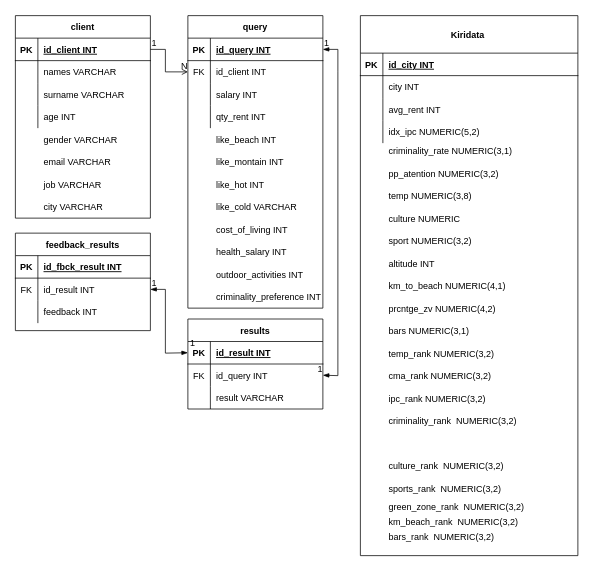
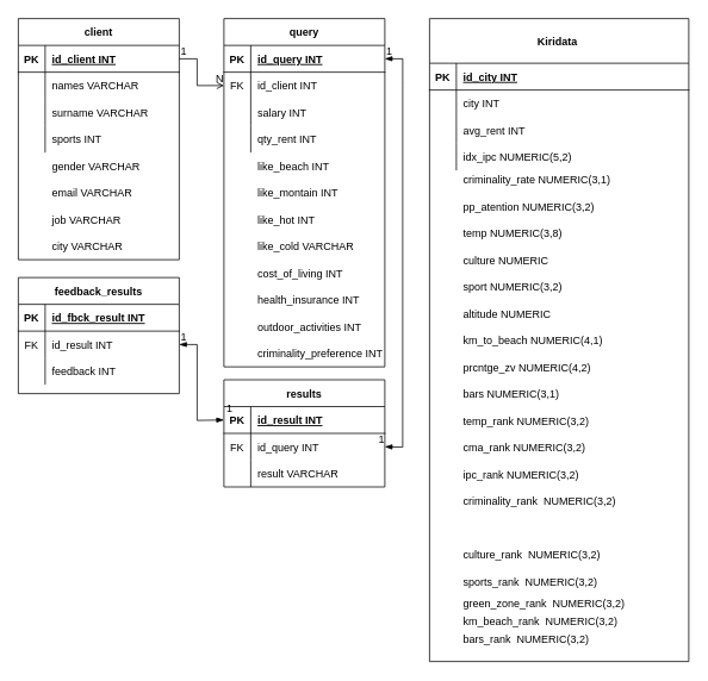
  <mxCell id="0" />
  <mxCell id="1" parent="0" />
  <mxCell id="2" value="client" style="shape=table;startSize=30;container=1;collapsible=1;childLayout=tableLayout;fixedRows=1;rowLines=0;fontStyle=1;align=center;resizeLast=1;" parent="1" vertex="1"><mxGeometry x="20" y="20" width="180" height="270" as="geometry" /></mxCell>
  <mxCell id="3" value="" style="shape=partialRectangle;collapsible=0;dropTarget=0;pointerEvents=0;fillColor=none;top=0;left=0;bottom=1;right=0;points=[[0,0.5],[1,0.5]];portConstraint=eastwest;" parent="2" vertex="1"><mxGeometry y="30" width="180" height="30" as="geometry" /></mxCell>
  <mxCell id="4" value="PK" style="shape=partialRectangle;connectable=0;fillColor=none;top=0;left=0;bottom=0;right=0;fontStyle=1;overflow=hidden;" parent="3" vertex="1"><mxGeometry width="30" height="30" as="geometry" /></mxCell>
  <mxCell id="5" value="id_client INT" style="shape=partialRectangle;connectable=0;fillColor=none;top=0;left=0;bottom=0;right=0;align=left;spacingLeft=6;fontStyle=5;overflow=hidden;" parent="3" vertex="1"><mxGeometry x="30" width="150" height="30" as="geometry" /></mxCell>
  <mxCell id="6" value="" style="shape=partialRectangle;collapsible=0;dropTarget=0;pointerEvents=0;fillColor=none;top=0;left=0;bottom=0;right=0;points=[[0,0.5],[1,0.5]];portConstraint=eastwest;" parent="2" vertex="1"><mxGeometry y="60" width="180" height="30" as="geometry" /></mxCell>
  <mxCell id="7" value="" style="shape=partialRectangle;connectable=0;fillColor=none;top=0;left=0;bottom=0;right=0;editable=1;overflow=hidden;" parent="6" vertex="1"><mxGeometry width="30" height="30" as="geometry" /></mxCell>
  <mxCell id="8" value="names VARCHAR" style="shape=partialRectangle;connectable=0;fillColor=none;top=0;left=0;bottom=0;right=0;align=left;spacingLeft=6;overflow=hidden;" parent="6" vertex="1"><mxGeometry x="30" width="150" height="30" as="geometry" /></mxCell>
  <mxCell id="9" value="" style="shape=partialRectangle;collapsible=0;dropTarget=0;pointerEvents=0;fillColor=none;top=0;left=0;bottom=0;right=0;points=[[0,0.5],[1,0.5]];portConstraint=eastwest;" parent="2" vertex="1"><mxGeometry y="90" width="180" height="30" as="geometry" /></mxCell>
  <mxCell id="10" value="" style="shape=partialRectangle;connectable=0;fillColor=none;top=0;left=0;bottom=0;right=0;editable=1;overflow=hidden;" parent="9" vertex="1"><mxGeometry width="30" height="30" as="geometry" /></mxCell>
  <mxCell id="11" value="surname VARCHAR" style="shape=partialRectangle;connectable=0;fillColor=none;top=0;left=0;bottom=0;right=0;align=left;spacingLeft=6;overflow=hidden;" parent="9" vertex="1"><mxGeometry x="30" width="150" height="30" as="geometry" /></mxCell>
  <mxCell id="12" value="" style="shape=partialRectangle;collapsible=0;dropTarget=0;pointerEvents=0;fillColor=none;top=0;left=0;bottom=0;right=0;points=[[0,0.5],[1,0.5]];portConstraint=eastwest;" parent="2" vertex="1"><mxGeometry y="120" width="180" height="30" as="geometry" /></mxCell>
  <mxCell id="13" value="" style="shape=partialRectangle;connectable=0;fillColor=none;top=0;left=0;bottom=0;right=0;editable=1;overflow=hidden;" parent="12" vertex="1"><mxGeometry width="30" height="30" as="geometry" /></mxCell>
- <mxCell id="14" value="age INT" style="shape=partialRectangle;connectable=0;fillColor=none;top=0;left=0;bottom=0;right=0;align=left;spacingLeft=6;overflow=hidden;" parent="12" vertex="1"><mxGeometry x="30" width="150" height="30" as="geometry" /></mxCell>
+ <mxCell id="14" value="sports INT" style="shape=partialRectangle;connectable=0;fillColor=none;top=0;left=0;bottom=0;right=0;align=left;spacingLeft=6;overflow=hidden;" parent="12" vertex="1"><mxGeometry x="30" width="150" height="30" as="geometry" /></mxCell>
  <mxCell id="15" value="gender VARCHAR" style="shape=partialRectangle;connectable=0;fillColor=none;top=0;left=0;bottom=0;right=0;align=left;spacingLeft=6;overflow=hidden;" parent="1" vertex="1"><mxGeometry x="50" y="170" width="150" height="30" as="geometry" /></mxCell>
  <mxCell id="16" value="email VARCHAR" style="shape=partialRectangle;connectable=0;fillColor=none;top=0;left=0;bottom=0;right=0;align=left;spacingLeft=6;overflow=hidden;" parent="1" vertex="1"><mxGeometry x="50" y="200" width="150" height="30" as="geometry" /></mxCell>
  <mxCell id="17" value="job VARCHAR" style="shape=partialRectangle;connectable=0;fillColor=none;top=0;left=0;bottom=0;right=0;align=left;spacingLeft=6;overflow=hidden;" parent="1" vertex="1"><mxGeometry x="50" y="230" width="150" height="30" as="geometry" /></mxCell>
  <mxCell id="18" value="city VARCHAR" style="shape=partialRectangle;connectable=0;fillColor=none;top=0;left=0;bottom=0;right=0;align=left;spacingLeft=6;overflow=hidden;" parent="1" vertex="1"><mxGeometry x="50" y="260" width="150" height="30" as="geometry" /></mxCell>
  <mxCell id="19" value="query" style="shape=table;startSize=30;container=1;collapsible=1;childLayout=tableLayout;fixedRows=1;rowLines=0;fontStyle=1;align=center;resizeLast=1;" parent="1" vertex="1"><mxGeometry x="250" y="20" width="180" height="390" as="geometry" /></mxCell>
  <mxCell id="20" value="" style="shape=partialRectangle;collapsible=0;dropTarget=0;pointerEvents=0;fillColor=none;top=0;left=0;bottom=1;right=0;points=[[0,0.5],[1,0.5]];portConstraint=eastwest;" parent="19" vertex="1"><mxGeometry y="30" width="180" height="30" as="geometry" /></mxCell>
  <mxCell id="21" value="PK" style="shape=partialRectangle;connectable=0;fillColor=none;top=0;left=0;bottom=0;right=0;fontStyle=1;overflow=hidden;" parent="20" vertex="1"><mxGeometry width="30" height="30" as="geometry" /></mxCell>
  <mxCell id="22" value="id_query INT" style="shape=partialRectangle;connectable=0;fillColor=none;top=0;left=0;bottom=0;right=0;align=left;spacingLeft=6;fontStyle=5;overflow=hidden;" parent="20" vertex="1"><mxGeometry x="30" width="150" height="30" as="geometry" /></mxCell>
  <mxCell id="23" value="" style="shape=partialRectangle;collapsible=0;dropTarget=0;pointerEvents=0;fillColor=none;top=0;left=0;bottom=0;right=0;points=[[0,0.5],[1,0.5]];portConstraint=eastwest;" parent="19" vertex="1"><mxGeometry y="60" width="180" height="30" as="geometry" /></mxCell>
  <mxCell id="24" value="FK" style="shape=partialRectangle;connectable=0;fillColor=none;top=0;left=0;bottom=0;right=0;editable=1;overflow=hidden;" parent="23" vertex="1"><mxGeometry width="30" height="30" as="geometry" /></mxCell>
  <mxCell id="25" value="id_client INT" style="shape=partialRectangle;connectable=0;fillColor=none;top=0;left=0;bottom=0;right=0;align=left;spacingLeft=6;overflow=hidden;" parent="23" vertex="1"><mxGeometry x="30" width="150" height="30" as="geometry" /></mxCell>
  <mxCell id="26" value="" style="shape=partialRectangle;collapsible=0;dropTarget=0;pointerEvents=0;fillColor=none;top=0;left=0;bottom=0;right=0;points=[[0,0.5],[1,0.5]];portConstraint=eastwest;" parent="19" vertex="1"><mxGeometry y="90" width="180" height="30" as="geometry" /></mxCell>
  <mxCell id="27" value="" style="shape=partialRectangle;connectable=0;fillColor=none;top=0;left=0;bottom=0;right=0;editable=1;overflow=hidden;" parent="26" vertex="1"><mxGeometry width="30" height="30" as="geometry" /></mxCell>
  <mxCell id="28" value="salary INT" style="shape=partialRectangle;connectable=0;fillColor=none;top=0;left=0;bottom=0;right=0;align=left;spacingLeft=6;overflow=hidden;" parent="26" vertex="1"><mxGeometry x="30" width="150" height="30" as="geometry" /></mxCell>
  <mxCell id="29" value="" style="shape=partialRectangle;collapsible=0;dropTarget=0;pointerEvents=0;fillColor=none;top=0;left=0;bottom=0;right=0;points=[[0,0.5],[1,0.5]];portConstraint=eastwest;" parent="19" vertex="1"><mxGeometry y="120" width="180" height="30" as="geometry" /></mxCell>
  <mxCell id="30" value="" style="shape=partialRectangle;connectable=0;fillColor=none;top=0;left=0;bottom=0;right=0;editable=1;overflow=hidden;" parent="29" vertex="1"><mxGeometry width="30" height="30" as="geometry" /></mxCell>
  <mxCell id="31" value="qty_rent INT" style="shape=partialRectangle;connectable=0;fillColor=none;top=0;left=0;bottom=0;right=0;align=left;spacingLeft=6;overflow=hidden;" parent="29" vertex="1"><mxGeometry x="30" width="150" height="30" as="geometry" /></mxCell>
  <mxCell id="32" value="like_beach INT" style="shape=partialRectangle;connectable=0;fillColor=none;top=0;left=0;bottom=0;right=0;align=left;spacingLeft=6;overflow=hidden;" parent="1" vertex="1"><mxGeometry x="280" y="170" width="150" height="30" as="geometry" /></mxCell>
  <mxCell id="33" value="like_montain INT" style="shape=partialRectangle;connectable=0;fillColor=none;top=0;left=0;bottom=0;right=0;align=left;spacingLeft=6;overflow=hidden;" parent="1" vertex="1"><mxGeometry x="280" y="200" width="150" height="30" as="geometry" /></mxCell>
  <mxCell id="34" value="like_hot INT" style="shape=partialRectangle;connectable=0;fillColor=none;top=0;left=0;bottom=0;right=0;align=left;spacingLeft=6;overflow=hidden;" parent="1" vertex="1"><mxGeometry x="280" y="230" width="150" height="30" as="geometry" /></mxCell>
  <mxCell id="35" value="like_cold VARCHAR" style="shape=partialRectangle;connectable=0;fillColor=none;top=0;left=0;bottom=0;right=0;align=left;spacingLeft=6;overflow=hidden;" parent="1" vertex="1"><mxGeometry x="280" y="260" width="150" height="30" as="geometry" /></mxCell>
  <mxCell id="36" value="cost_of_living INT" style="shape=partialRectangle;connectable=0;fillColor=none;top=0;left=0;bottom=0;right=0;align=left;spacingLeft=6;overflow=hidden;" parent="1" vertex="1"><mxGeometry x="280" y="290" width="150" height="30" as="geometry" /></mxCell>
- <mxCell id="37" value="health_salary INT" style="shape=partialRectangle;connectable=0;fillColor=none;top=0;left=0;bottom=0;right=0;align=left;spacingLeft=6;overflow=hidden;" parent="1" vertex="1"><mxGeometry x="280" y="320" width="150" height="30" as="geometry" /></mxCell>
+ <mxCell id="37" value="health_insurance INT" style="shape=partialRectangle;connectable=0;fillColor=none;top=0;left=0;bottom=0;right=0;align=left;spacingLeft=6;overflow=hidden;" parent="1" vertex="1"><mxGeometry x="280" y="320" width="150" height="30" as="geometry" /></mxCell>
  <mxCell id="38" value="outdoor_activities INT" style="shape=partialRectangle;connectable=0;fillColor=none;top=0;left=0;bottom=0;right=0;align=left;spacingLeft=6;overflow=hidden;" parent="1" vertex="1"><mxGeometry x="280" y="350" width="150" height="30" as="geometry" /></mxCell>
  <mxCell id="39" value="results" style="shape=table;startSize=30;container=1;collapsible=1;childLayout=tableLayout;fixedRows=1;rowLines=0;fontStyle=1;align=center;resizeLast=1;" parent="1" vertex="1"><mxGeometry x="250" y="424.5" width="180" height="120" as="geometry" /></mxCell>
  <mxCell id="40" value="" style="shape=partialRectangle;collapsible=0;dropTarget=0;pointerEvents=0;fillColor=none;top=0;left=0;bottom=1;right=0;points=[[0,0.5],[1,0.5]];portConstraint=eastwest;" parent="39" vertex="1"><mxGeometry y="30" width="180" height="30" as="geometry" /></mxCell>
  <mxCell id="41" value="PK" style="shape=partialRectangle;connectable=0;fillColor=none;top=0;left=0;bottom=0;right=0;fontStyle=1;overflow=hidden;" parent="40" vertex="1"><mxGeometry width="30" height="30" as="geometry" /></mxCell>
  <mxCell id="42" value="id_result INT" style="shape=partialRectangle;connectable=0;fillColor=none;top=0;left=0;bottom=0;right=0;align=left;spacingLeft=6;fontStyle=5;overflow=hidden;" parent="40" vertex="1"><mxGeometry x="30" width="150" height="30" as="geometry" /></mxCell>
  <mxCell id="43" value="" style="shape=partialRectangle;collapsible=0;dropTarget=0;pointerEvents=0;fillColor=none;top=0;left=0;bottom=0;right=0;points=[[0,0.5],[1,0.5]];portConstraint=eastwest;" parent="39" vertex="1"><mxGeometry y="60" width="180" height="30" as="geometry" /></mxCell>
  <mxCell id="44" value="FK" style="shape=partialRectangle;connectable=0;fillColor=none;top=0;left=0;bottom=0;right=0;editable=1;overflow=hidden;" parent="43" vertex="1"><mxGeometry width="30" height="30" as="geometry" /></mxCell>
  <mxCell id="45" value="id_query INT" style="shape=partialRectangle;connectable=0;fillColor=none;top=0;left=0;bottom=0;right=0;align=left;spacingLeft=6;overflow=hidden;" parent="43" vertex="1"><mxGeometry x="30" width="150" height="30" as="geometry" /></mxCell>
  <mxCell id="46" value="" style="shape=partialRectangle;collapsible=0;dropTarget=0;pointerEvents=0;fillColor=none;top=0;left=0;bottom=0;right=0;points=[[0,0.5],[1,0.5]];portConstraint=eastwest;" parent="39" vertex="1"><mxGeometry y="90" width="180" height="30" as="geometry" /></mxCell>
  <mxCell id="47" value="" style="shape=partialRectangle;connectable=0;fillColor=none;top=0;left=0;bottom=0;right=0;editable=1;overflow=hidden;" parent="46" vertex="1"><mxGeometry width="30" height="30" as="geometry" /></mxCell>
  <mxCell id="48" value="result VARCHAR" style="shape=partialRectangle;connectable=0;fillColor=none;top=0;left=0;bottom=0;right=0;align=left;spacingLeft=6;overflow=hidden;" parent="46" vertex="1"><mxGeometry x="30" width="150" height="30" as="geometry" /></mxCell>
  <mxCell id="49" value="feedback_results" style="shape=table;startSize=30;container=1;collapsible=1;childLayout=tableLayout;fixedRows=1;rowLines=0;fontStyle=1;align=center;resizeLast=1;" parent="1" vertex="1"><mxGeometry x="20" y="310" width="180" height="130" as="geometry" /></mxCell>
  <mxCell id="50" value="" style="shape=partialRectangle;collapsible=0;dropTarget=0;pointerEvents=0;fillColor=none;top=0;left=0;bottom=1;right=0;points=[[0,0.5],[1,0.5]];portConstraint=eastwest;" parent="49" vertex="1"><mxGeometry y="30" width="180" height="30" as="geometry" /></mxCell>
  <mxCell id="51" value="PK" style="shape=partialRectangle;connectable=0;fillColor=none;top=0;left=0;bottom=0;right=0;fontStyle=1;overflow=hidden;" parent="50" vertex="1"><mxGeometry width="30" height="30" as="geometry" /></mxCell>
  <mxCell id="52" value="id_fbck_result INT" style="shape=partialRectangle;connectable=0;fillColor=none;top=0;left=0;bottom=0;right=0;align=left;spacingLeft=6;fontStyle=5;overflow=hidden;" parent="50" vertex="1"><mxGeometry x="30" width="150" height="30" as="geometry" /></mxCell>
  <mxCell id="53" value="" style="shape=partialRectangle;collapsible=0;dropTarget=0;pointerEvents=0;fillColor=none;top=0;left=0;bottom=0;right=0;points=[[0,0.5],[1,0.5]];portConstraint=eastwest;" parent="49" vertex="1"><mxGeometry y="60" width="180" height="30" as="geometry" /></mxCell>
  <mxCell id="54" value="FK" style="shape=partialRectangle;connectable=0;fillColor=none;top=0;left=0;bottom=0;right=0;editable=1;overflow=hidden;" parent="53" vertex="1"><mxGeometry width="30" height="30" as="geometry" /></mxCell>
  <mxCell id="55" value="id_result INT" style="shape=partialRectangle;connectable=0;fillColor=none;top=0;left=0;bottom=0;right=0;align=left;spacingLeft=6;overflow=hidden;" parent="53" vertex="1"><mxGeometry x="30" width="150" height="30" as="geometry" /></mxCell>
  <mxCell id="56" value="" style="shape=partialRectangle;collapsible=0;dropTarget=0;pointerEvents=0;fillColor=none;top=0;left=0;bottom=0;right=0;points=[[0,0.5],[1,0.5]];portConstraint=eastwest;" parent="49" vertex="1"><mxGeometry y="90" width="180" height="30" as="geometry" /></mxCell>
  <mxCell id="57" value="" style="shape=partialRectangle;connectable=0;fillColor=none;top=0;left=0;bottom=0;right=0;editable=1;overflow=hidden;" parent="56" vertex="1"><mxGeometry width="30" height="30" as="geometry" /></mxCell>
  <mxCell id="58" value="feedback INT" style="shape=partialRectangle;connectable=0;fillColor=none;top=0;left=0;bottom=0;right=0;align=left;spacingLeft=6;overflow=hidden;" parent="56" vertex="1"><mxGeometry x="30" width="150" height="30" as="geometry" /></mxCell>
  <mxCell id="59" value="" style="endArrow=open;html=1;rounded=0;exitX=1;exitY=0.5;exitDx=0;exitDy=0;entryX=0;entryY=0.5;entryDx=0;entryDy=0;endFill=0;" parent="1" source="3" target="23" edge="1"><mxGeometry relative="1" as="geometry"><mxPoint x="70" y="350" as="sourcePoint" /><mxPoint x="230" y="350" as="targetPoint" /><Array as="points"><mxPoint x="220" y="65" /><mxPoint x="220" y="95" /></Array></mxGeometry></mxCell>
  <mxCell id="60" value="1" style="resizable=0;html=1;align=left;verticalAlign=bottom;" parent="59" connectable="0" vertex="1"><mxGeometry x="-1" relative="1" as="geometry" /></mxCell>
  <mxCell id="61" value="N" style="resizable=0;html=1;align=right;verticalAlign=bottom;" parent="59" connectable="0" vertex="1"><mxGeometry x="1" relative="1" as="geometry" /></mxCell>
  <mxCell id="62" value="" style="endArrow=blockThin;html=1;rounded=0;exitX=1;exitY=0.5;exitDx=0;exitDy=0;entryX=1;entryY=0.5;entryDx=0;entryDy=0;startArrow=blockThin;startFill=1;endFill=1;" parent="1" source="20" target="43" edge="1"><mxGeometry relative="1" as="geometry"><mxPoint x="820" y="270" as="sourcePoint" /><mxPoint x="980" y="270" as="targetPoint" /><Array as="points"><mxPoint x="450" y="65" /><mxPoint x="450" y="95" /><mxPoint x="450" y="500" /></Array></mxGeometry></mxCell>
  <mxCell id="63" value="1" style="resizable=0;html=1;align=left;verticalAlign=bottom;" parent="62" connectable="0" vertex="1"><mxGeometry x="-1" relative="1" as="geometry" /></mxCell>
  <mxCell id="64" value="1" style="resizable=0;html=1;align=right;verticalAlign=bottom;" parent="62" connectable="0" vertex="1"><mxGeometry x="1" relative="1" as="geometry" /></mxCell>
  <mxCell id="65" value="" style="endArrow=blockThin;html=1;rounded=0;exitX=1;exitY=0.5;exitDx=0;exitDy=0;entryX=0;entryY=0.5;entryDx=0;entryDy=0;startArrow=blockThin;startFill=1;endFill=1;" parent="1" source="53" target="40" edge="1"><mxGeometry relative="1" as="geometry"><mxPoint x="650" y="255" as="sourcePoint" /><mxPoint x="680" y="160" as="targetPoint" /><Array as="points"><mxPoint x="220" y="385" /><mxPoint x="220" y="470" /></Array></mxGeometry></mxCell>
  <mxCell id="66" value="1" style="resizable=0;html=1;align=left;verticalAlign=bottom;" parent="65" connectable="0" vertex="1"><mxGeometry x="-1" relative="1" as="geometry" /></mxCell>
  <mxCell id="67" value="1" style="resizable=0;html=1;align=right;verticalAlign=bottom;" parent="65" connectable="0" vertex="1"><mxGeometry x="1" relative="1" as="geometry"><mxPoint x="10" y="-5" as="offset" /></mxGeometry></mxCell>
  <mxCell id="68" value="Kiridata " style="shape=table;startSize=50;container=1;collapsible=1;childLayout=tableLayout;fixedRows=1;rowLines=0;fontStyle=1;align=center;resizeLast=1;" parent="1" vertex="1"><mxGeometry x="480" y="20" width="290" height="720" as="geometry" /></mxCell>
  <mxCell id="69" value="" style="shape=partialRectangle;collapsible=0;dropTarget=0;pointerEvents=0;fillColor=none;top=0;left=0;bottom=1;right=0;points=[[0,0.5],[1,0.5]];portConstraint=eastwest;" parent="68" vertex="1"><mxGeometry y="50" width="290" height="30" as="geometry" /></mxCell>
  <mxCell id="70" value="PK" style="shape=partialRectangle;connectable=0;fillColor=none;top=0;left=0;bottom=0;right=0;fontStyle=1;overflow=hidden;" parent="69" vertex="1"><mxGeometry width="30" height="30" as="geometry" /></mxCell>
  <mxCell id="71" value="id_city INT" style="shape=partialRectangle;connectable=0;fillColor=none;top=0;left=0;bottom=0;right=0;align=left;spacingLeft=6;fontStyle=5;overflow=hidden;" parent="69" vertex="1"><mxGeometry x="30" width="260" height="30" as="geometry" /></mxCell>
  <mxCell id="72" value="" style="shape=partialRectangle;collapsible=0;dropTarget=0;pointerEvents=0;fillColor=none;top=0;left=0;bottom=0;right=0;points=[[0,0.5],[1,0.5]];portConstraint=eastwest;" parent="68" vertex="1"><mxGeometry y="80" width="290" height="30" as="geometry" /></mxCell>
  <mxCell id="73" value="" style="shape=partialRectangle;connectable=0;fillColor=none;top=0;left=0;bottom=0;right=0;editable=1;overflow=hidden;" parent="72" vertex="1"><mxGeometry width="30" height="30" as="geometry" /></mxCell>
  <mxCell id="74" value="city INT" style="shape=partialRectangle;connectable=0;fillColor=none;top=0;left=0;bottom=0;right=0;align=left;spacingLeft=6;overflow=hidden;" parent="72" vertex="1"><mxGeometry x="30" width="260" height="30" as="geometry" /></mxCell>
  <mxCell id="75" value="" style="shape=partialRectangle;collapsible=0;dropTarget=0;pointerEvents=0;fillColor=none;top=0;left=0;bottom=0;right=0;points=[[0,0.5],[1,0.5]];portConstraint=eastwest;" parent="68" vertex="1"><mxGeometry y="110" width="290" height="30" as="geometry" /></mxCell>
  <mxCell id="76" value="" style="shape=partialRectangle;connectable=0;fillColor=none;top=0;left=0;bottom=0;right=0;editable=1;overflow=hidden;" parent="75" vertex="1"><mxGeometry width="30" height="30" as="geometry" /></mxCell>
  <mxCell id="77" value="avg_rent INT" style="shape=partialRectangle;connectable=0;fillColor=none;top=0;left=0;bottom=0;right=0;align=left;spacingLeft=6;overflow=hidden;" parent="75" vertex="1"><mxGeometry x="30" width="260" height="30" as="geometry" /></mxCell>
  <mxCell id="78" value="" style="shape=partialRectangle;collapsible=0;dropTarget=0;pointerEvents=0;fillColor=none;top=0;left=0;bottom=0;right=0;points=[[0,0.5],[1,0.5]];portConstraint=eastwest;" parent="68" vertex="1"><mxGeometry y="140" width="290" height="30" as="geometry" /></mxCell>
  <mxCell id="79" value="" style="shape=partialRectangle;connectable=0;fillColor=none;top=0;left=0;bottom=0;right=0;editable=1;overflow=hidden;" parent="78" vertex="1"><mxGeometry width="30" height="30" as="geometry" /></mxCell>
  <mxCell id="80" value="idx_ipc NUMERIC(5,2)" style="shape=partialRectangle;connectable=0;fillColor=none;top=0;left=0;bottom=0;right=0;align=left;spacingLeft=6;overflow=hidden;" parent="78" vertex="1"><mxGeometry x="30" width="260" height="30" as="geometry" /></mxCell>
  <mxCell id="81" value="criminality_rate NUMERIC(3,1)" style="shape=partialRectangle;connectable=0;fillColor=none;top=0;left=0;bottom=0;right=0;align=left;spacingLeft=6;overflow=hidden;" parent="1" vertex="1"><mxGeometry x="510" y="185" width="220" height="30" as="geometry" /></mxCell>
  <mxCell id="82" value="pp_atention NUMERIC(3,2)" style="shape=partialRectangle;connectable=0;fillColor=none;top=0;left=0;bottom=0;right=0;align=left;spacingLeft=6;overflow=hidden;" parent="1" vertex="1"><mxGeometry x="510" y="215" width="180" height="30" as="geometry" /></mxCell>
  <mxCell id="83" value="temp NUMERIC(3,8)" style="shape=partialRectangle;connectable=0;fillColor=none;top=0;left=0;bottom=0;right=0;align=left;spacingLeft=6;overflow=hidden;" parent="1" vertex="1"><mxGeometry x="510" y="245" width="150" height="30" as="geometry" /></mxCell>
  <mxCell id="84" value="culture NUMERIC" style="shape=partialRectangle;connectable=0;fillColor=none;top=0;left=0;bottom=0;right=0;align=left;spacingLeft=6;overflow=hidden;" parent="1" vertex="1"><mxGeometry x="510" y="275" width="150" height="30" as="geometry" /></mxCell>
  <mxCell id="85" value="sport NUMERIC(3,2)" style="shape=partialRectangle;connectable=0;fillColor=none;top=0;left=0;bottom=0;right=0;align=left;spacingLeft=6;overflow=hidden;" parent="1" vertex="1"><mxGeometry x="510" y="305" width="150" height="30" as="geometry" /></mxCell>
- <mxCell id="86" value="altitude INT" style="shape=partialRectangle;connectable=0;fillColor=none;top=0;left=0;bottom=0;right=0;align=left;spacingLeft=6;overflow=hidden;" parent="1" vertex="1"><mxGeometry x="510" y="335" width="150" height="30" as="geometry" /></mxCell>
+ <mxCell id="86" value="altitude NUMERIC" style="shape=partialRectangle;connectable=0;fillColor=none;top=0;left=0;bottom=0;right=0;align=left;spacingLeft=6;overflow=hidden;" parent="1" vertex="1"><mxGeometry x="510" y="335" width="150" height="30" as="geometry" /></mxCell>
  <mxCell id="87" value="km_to_beach NUMERIC(4,1)" style="shape=partialRectangle;connectable=0;fillColor=none;top=0;left=0;bottom=0;right=0;align=left;spacingLeft=6;overflow=hidden;" parent="1" vertex="1"><mxGeometry x="510" y="365" width="190" height="30" as="geometry" /></mxCell>
  <mxCell id="88" value="prcntge_zv NUMERIC(4,2)" style="shape=partialRectangle;connectable=0;fillColor=none;top=0;left=0;bottom=0;right=0;align=left;spacingLeft=6;overflow=hidden;" parent="1" vertex="1"><mxGeometry x="510" y="395" width="180" height="30" as="geometry" /></mxCell>
  <mxCell id="89" value="bars NUMERIC(3,1)" style="shape=partialRectangle;connectable=0;fillColor=none;top=0;left=0;bottom=0;right=0;align=left;spacingLeft=6;overflow=hidden;" parent="1" vertex="1"><mxGeometry x="510" y="425" width="150" height="30" as="geometry" /></mxCell>
  <mxCell id="90" value="temp_rank NUMERIC(3,2)" style="shape=partialRectangle;connectable=0;fillColor=none;top=0;left=0;bottom=0;right=0;align=left;spacingLeft=6;overflow=hidden;" parent="1" vertex="1"><mxGeometry x="510" y="455" width="150" height="30" as="geometry" /></mxCell>
  <mxCell id="91" value="cma_rank NUMERIC(3,2)" style="shape=partialRectangle;connectable=0;fillColor=none;top=0;left=0;bottom=0;right=0;align=left;spacingLeft=6;overflow=hidden;" parent="1" vertex="1"><mxGeometry x="510" y="485" width="150" height="30" as="geometry" /></mxCell>
  <mxCell id="92" value="ipc_rank NUMERIC(3,2)" style="shape=partialRectangle;connectable=0;fillColor=none;top=0;left=0;bottom=0;right=0;align=left;spacingLeft=6;overflow=hidden;" parent="1" vertex="1"><mxGeometry x="510" y="515" width="150" height="30" as="geometry" /></mxCell>
  <mxCell id="93" value="criminality_rank  NUMERIC(3,2)" style="shape=partialRectangle;connectable=0;fillColor=none;top=0;left=0;bottom=0;right=0;align=left;spacingLeft=6;overflow=hidden;" parent="1" vertex="1"><mxGeometry x="510" y="545" width="200" height="30" as="geometry" /></mxCell>
  <mxCell id="94" value="culture_rank  NUMERIC(3,2)" style="shape=partialRectangle;connectable=0;fillColor=none;top=0;left=0;bottom=0;right=0;align=left;spacingLeft=6;overflow=hidden;" parent="1" vertex="1"><mxGeometry x="510" y="605" width="180" height="30" as="geometry" /></mxCell>
  <mxCell id="95" value="sports_rank  NUMERIC(3,2)" style="shape=partialRectangle;connectable=0;fillColor=none;top=0;left=0;bottom=0;right=0;align=left;spacingLeft=6;overflow=hidden;" parent="1" vertex="1"><mxGeometry x="510" y="635" width="190" height="30" as="geometry" /></mxCell>
  <mxCell id="96" value="criminality_preference INT" style="shape=partialRectangle;connectable=0;fillColor=none;top=0;left=0;bottom=0;right=0;align=left;spacingLeft=6;overflow=hidden;" parent="1" vertex="1"><mxGeometry x="280" y="380" width="150" height="30" as="geometry" /></mxCell>
  <mxCell id="97" value="green_zone_rank  NUMERIC(3,2)" style="shape=partialRectangle;connectable=0;fillColor=none;top=0;left=0;bottom=0;right=0;align=left;spacingLeft=6;overflow=hidden;" vertex="1" parent="1"><mxGeometry x="510" y="660" width="190" height="30" as="geometry" /></mxCell>
  <mxCell id="98" value="km_beach_rank  NUMERIC(3,2)" style="shape=partialRectangle;connectable=0;fillColor=none;top=0;left=0;bottom=0;right=0;align=left;spacingLeft=6;overflow=hidden;" vertex="1" parent="1"><mxGeometry x="510" y="680" width="190" height="30" as="geometry" /></mxCell>
  <mxCell id="99" value="bars_rank  NUMERIC(3,2)" style="shape=partialRectangle;connectable=0;fillColor=none;top=0;left=0;bottom=0;right=0;align=left;spacingLeft=6;overflow=hidden;" vertex="1" parent="1"><mxGeometry x="510" y="700" width="190" height="30" as="geometry" /></mxCell>
